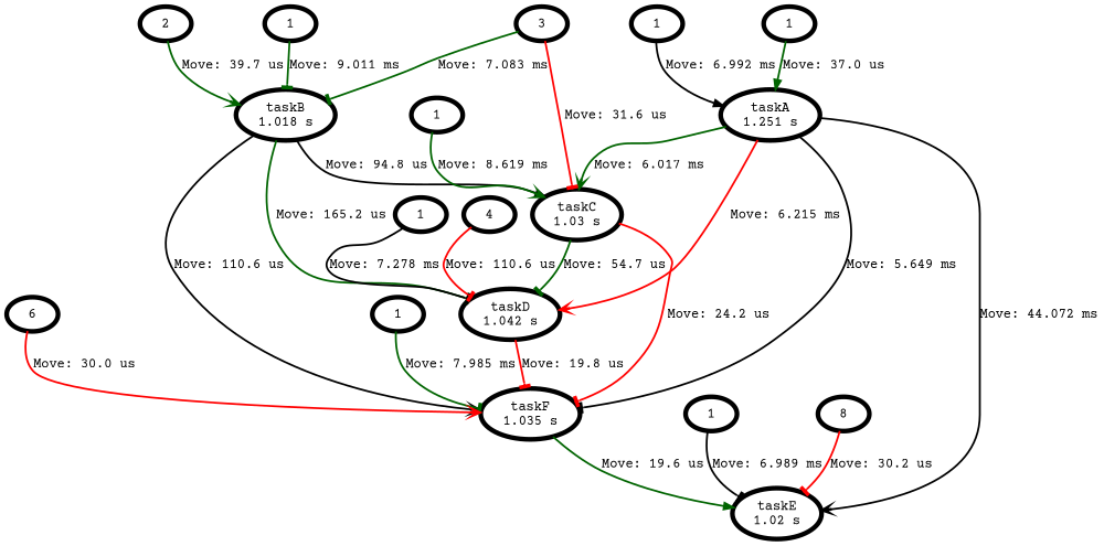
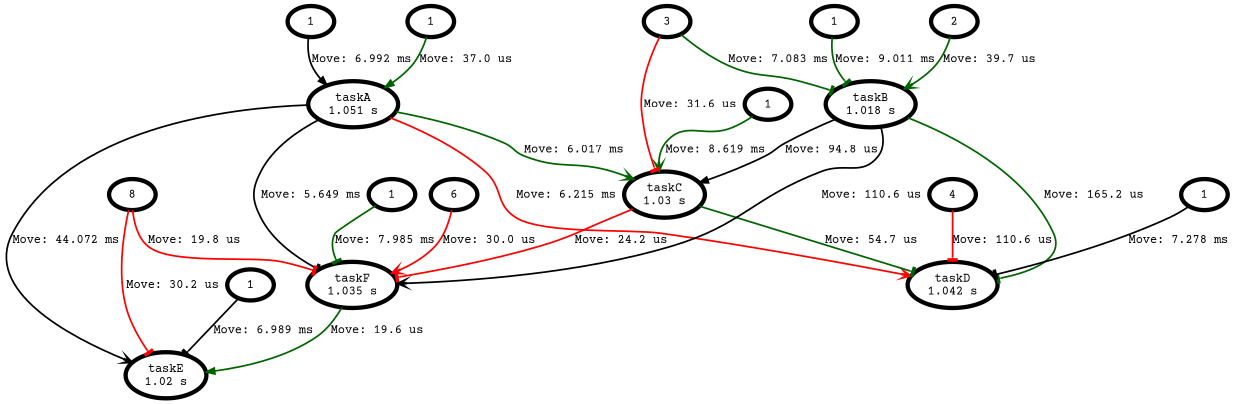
  strict digraph {
    fontname="Courier Prime"
    rankdir=TB
    node [color=black fontname="Courier Prime" penwidth=5 shape=ellipse]
    edge [arrowhead=tee color=darkgreen fontname="Courier Prime" penwidth=2]
-   n1 [color="#000000" label="taskA\n1.251 s"]
+   n1 [color="#000000" label="taskA\n1.051 s"]
    n2 [color="#000000" label="taskE\n1.02 s"]
    n3 [color="#000000" label="taskC\n1.03 s"]
    n4 [color="#000000" label="taskD\n1.042 s"]
    n5 [color="#000000" label="taskF\n1.035 s"]
    n6 [color="#000000" label="taskB\n1.018 s"]
    n7 [label=1]
    n8 [label=1]
    n9 [label=1]
    n10 [label=8]
    n11 [label=1]
    n12 [label=2]
    n13 [label=1]
    n14 [label=3]
    n15 [label=1]
    n16 [label=4]
    n17 [label=1]
    n18 [label=6]
    n1 -> n2 [arrowhead=vee color=black label="Move: 44.072 ms"]
    n1 -> n3 [arrowhead=vee label="Move: 6.017 ms"]
    n1 -> n4 [arrowhead=vee color=red label="Move: 6.215 ms"]
    n1 -> n5 [color=black label="Move: 5.649 ms"]
    n3 -> n4 [label="Move: 54.7 us"]
    n3 -> n5 [color=red label="Move: 24.2 us"]
-   n4 -> n5 [color=red label="Move: 19.8 us"]
+   n10 -> n5 [color=red label="Move: 19.8 us"]
    n5 -> n2 [arrowhead=normal label="Move: 19.6 us"]
    n6 -> n3 [arrowhead=normal color=black label="Move: 94.8 us"]
    n6 -> n4 [label="Move: 165.2 us"]
    n6 -> n5 [arrowhead=vee color=black label="Move: 110.6 us"]
    n7 -> n1 [arrowhead=normal color=black label="Move: 6.992 ms"]
    n8 -> n1 [arrowhead=normal label="Move: 37.0 us"]
    n9 -> n2 [color=black label="Move: 6.989 ms"]
    n10 -> n2 [color=red label="Move: 30.2 us"]
    n11 -> n6 [label="Move: 9.011 ms"]
    n12 -> n6 [arrowhead=vee label="Move: 39.7 us"]
    n13 -> n3 [arrowhead=vee label="Move: 8.619 ms"]
    n14 -> n3 [color=red label="Move: 31.6 us"]
    n14 -> n6 [label="Move: 7.083 ms"]
    n15 -> n4 [color=black label="Move: 7.278 ms"]
    n16 -> n4 [color=red label="Move: 110.6 us"]
    n17 -> n5 [label="Move: 7.985 ms"]
    n18 -> n5 [arrowhead=vee color=red label="Move: 30.0 us"]
  }
